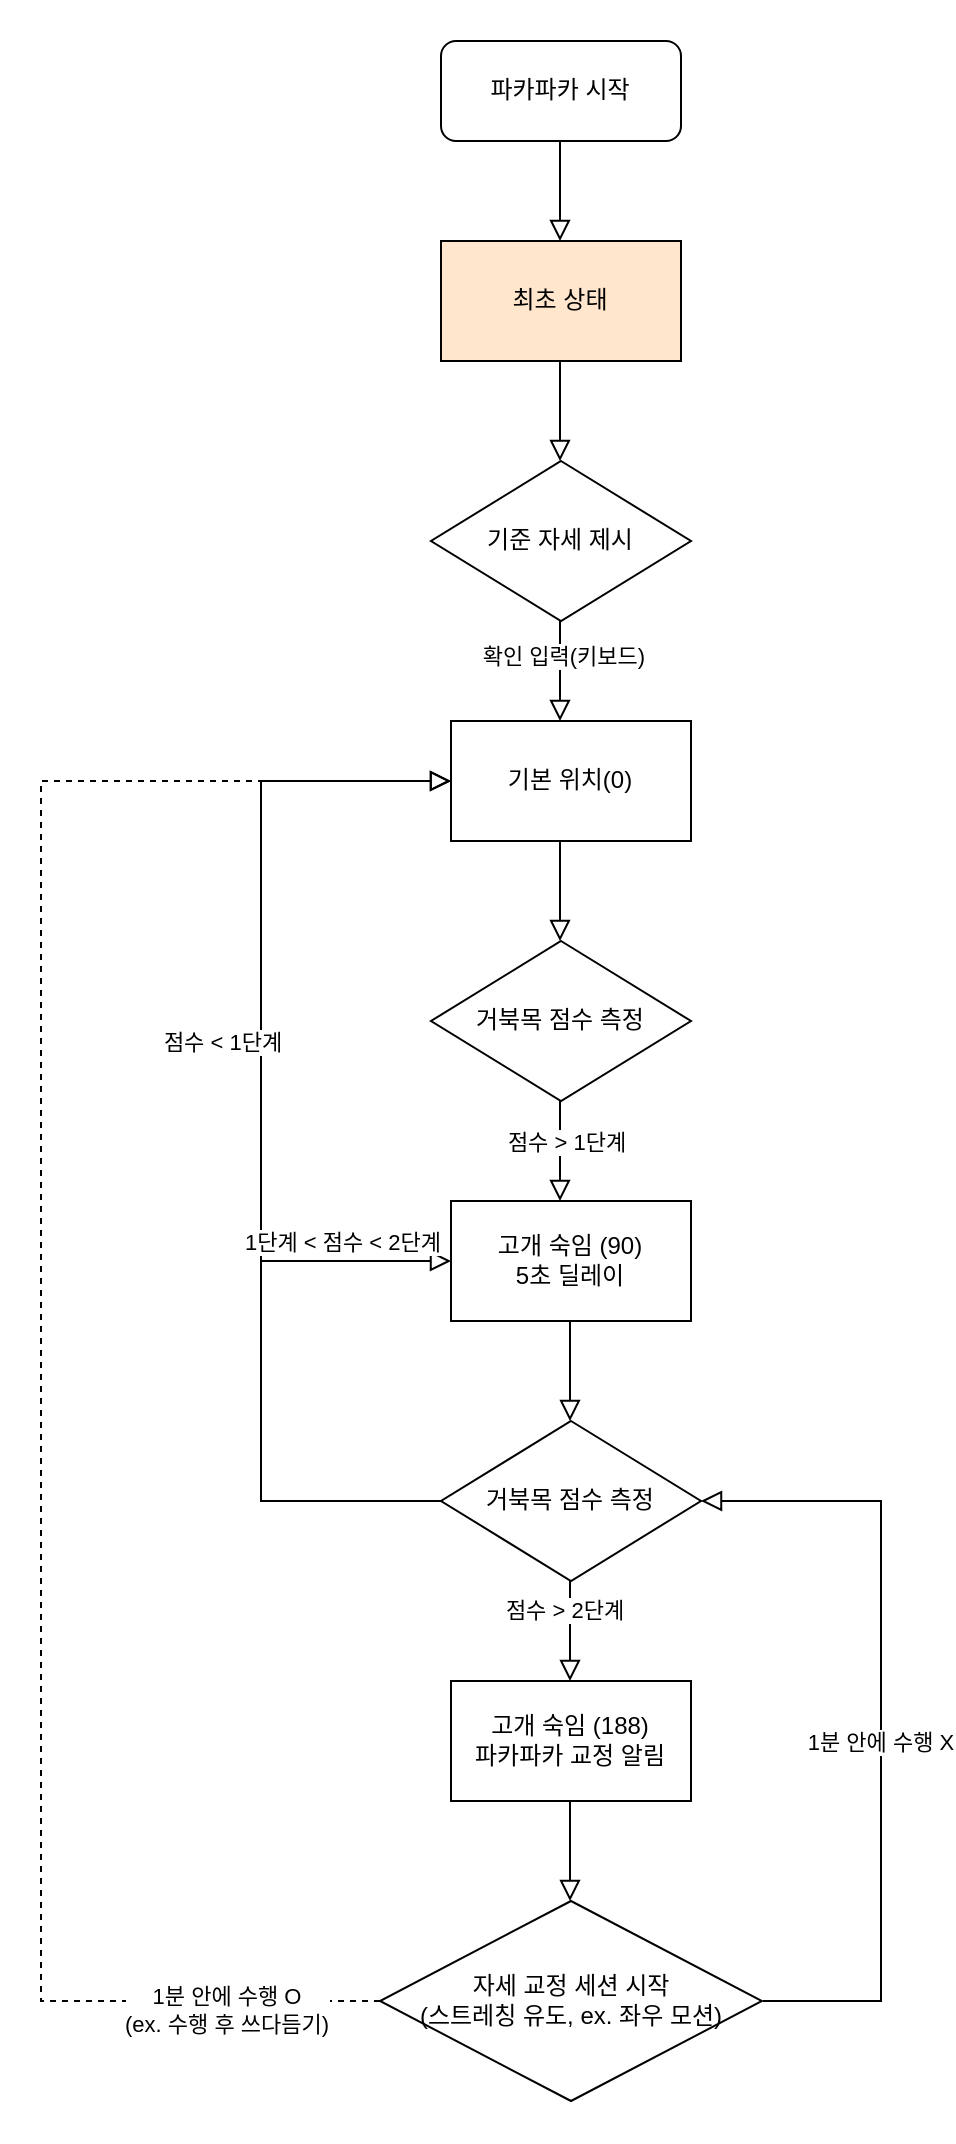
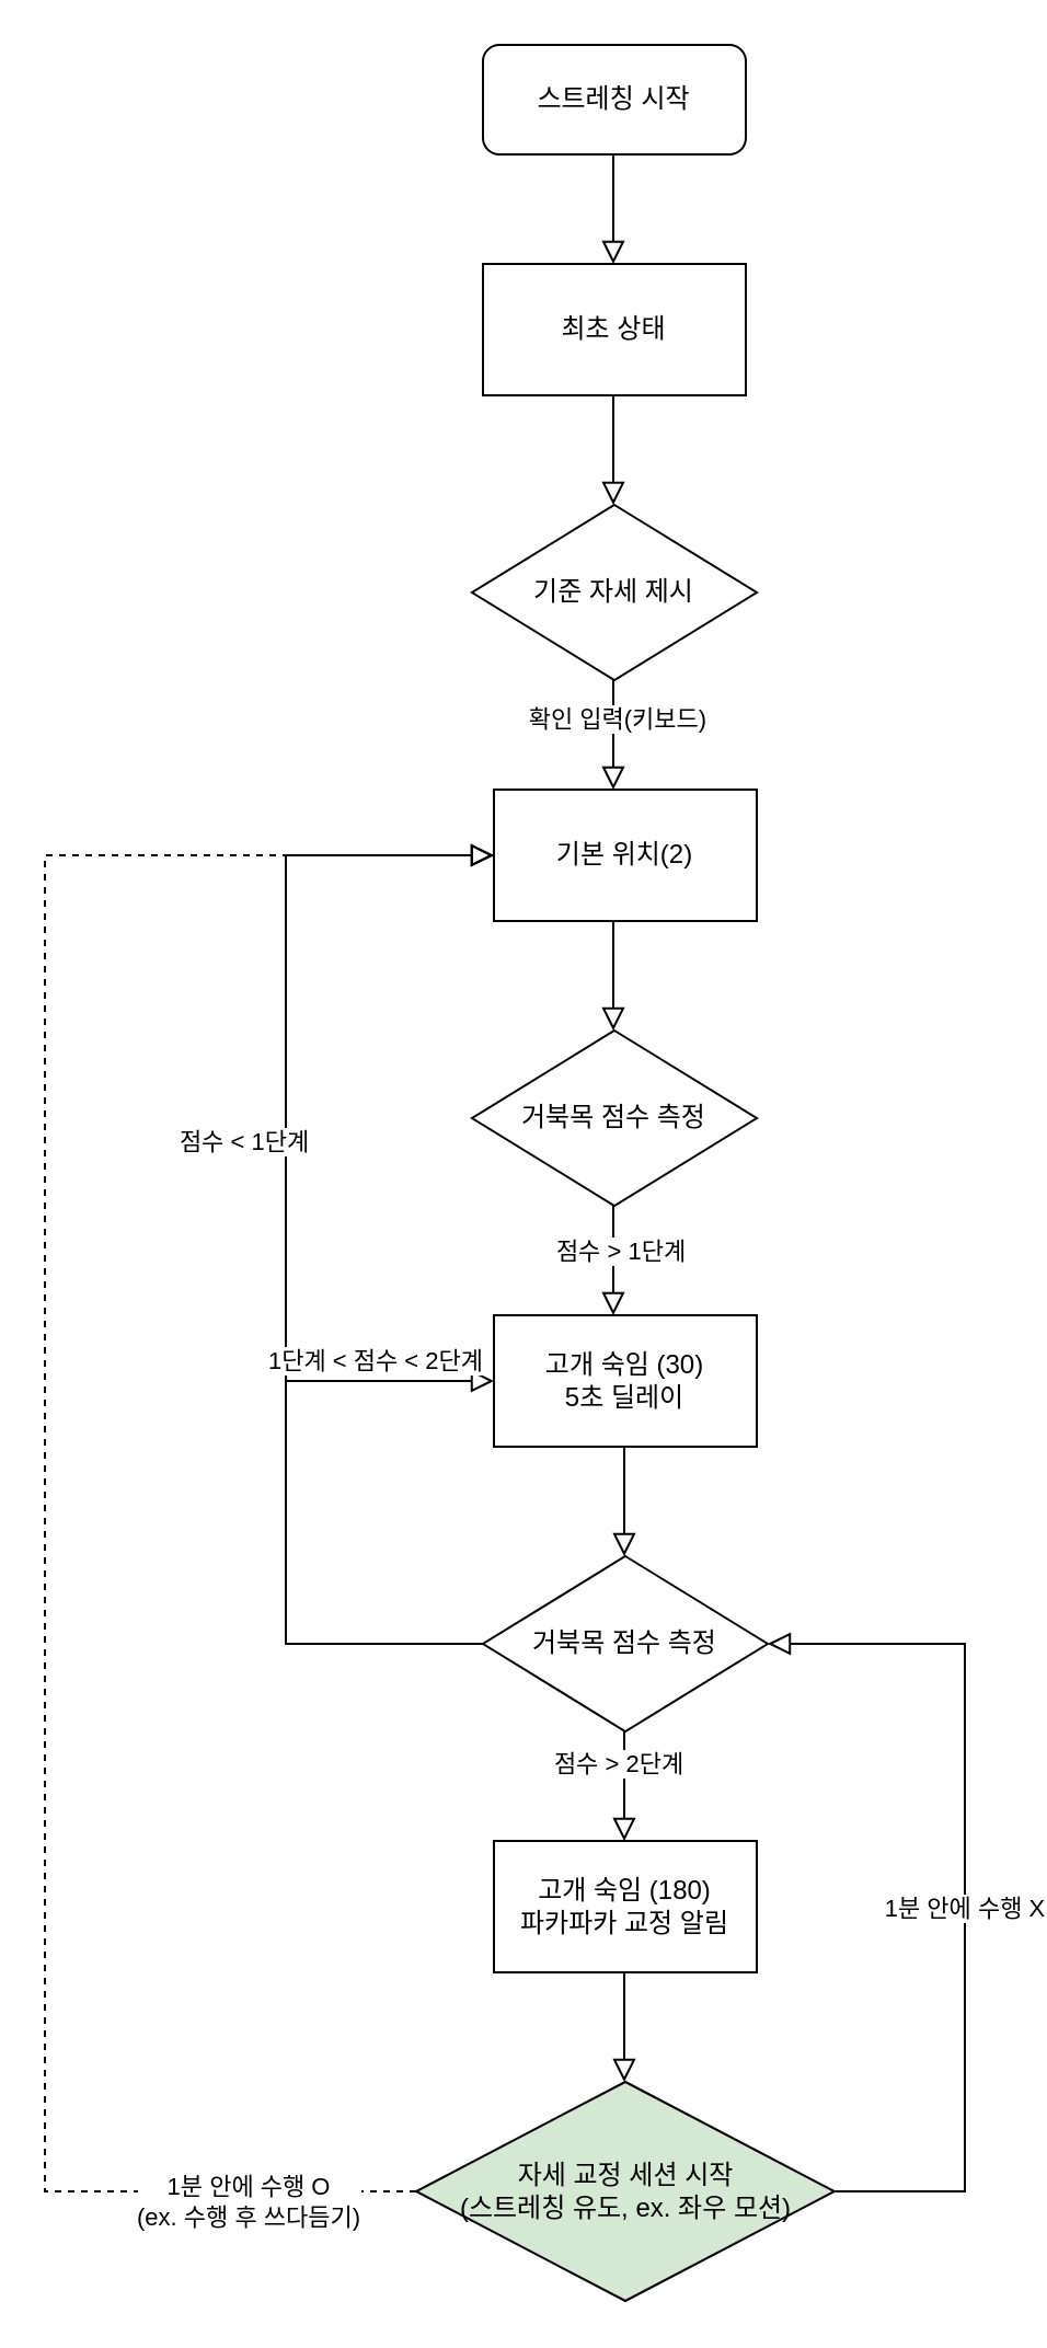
  <mxCell id="0" />
  <mxCell id="1" parent="0" />
- <mxCell id="2" value="파카파카 시작" style="rounded=1;whiteSpace=wrap;html=1;" vertex="1" parent="1"><mxGeometry x="220" y="20" width="120" height="50" as="geometry" /></mxCell>
+ <mxCell id="2" value="스트레칭 시작" style="rounded=1;whiteSpace=wrap;html=1;" vertex="1" parent="1"><mxGeometry x="220" y="20" width="120" height="50" as="geometry" /></mxCell>
  <mxCell id="3" value="" style="rounded=0;html=1;jettySize=auto;orthogonalLoop=1;fontSize=11;endArrow=block;endFill=0;endSize=8;strokeWidth=1;shadow=0;labelBackgroundColor=none;edgeStyle=orthogonalEdgeStyle;" edge="1" parent="1"><mxGeometry relative="1" as="geometry"><mxPoint x="280" y="70" as="sourcePoint" /><mxPoint x="279.5" y="120" as="targetPoint" /><Array as="points"><mxPoint x="279.5" y="120" /><mxPoint x="279.5" y="120" /></Array></mxGeometry></mxCell>
  <mxCell id="4" value="기준 자세 제시" style="rhombus;whiteSpace=wrap;html=1;" vertex="1" parent="1"><mxGeometry x="215" y="230" width="130" height="80" as="geometry" /></mxCell>
- <mxCell id="5" value="최초 상태" style="rounded=0;whiteSpace=wrap;html=1;fillColor=#ffe6cc;" vertex="1" parent="1"><mxGeometry x="220" y="120" width="120" height="60" as="geometry" /></mxCell>
- <mxCell id="6" value="고개 숙임 (90)&lt;div&gt;&lt;div&gt;5초 딜레이&lt;/div&gt;&lt;/div&gt;" style="rounded=0;whiteSpace=wrap;html=1;" vertex="1" parent="1"><mxGeometry x="225" y="600" width="120" height="60" as="geometry" /></mxCell>
- <mxCell id="7" value="고개 숙임 (188)&lt;div&gt;파카파카 교정 알림&lt;/div&gt;" style="rounded=0;whiteSpace=wrap;html=1;" vertex="1" parent="1"><mxGeometry x="225" y="840" width="120" height="60" as="geometry" /></mxCell>
- <mxCell id="8" value="자세 교정 세션 시작&lt;div&gt;(스트레칭 유도, ex. 좌우 모션)&lt;/div&gt;" style="rhombus;whiteSpace=wrap;html=1;" vertex="1" parent="1"><mxGeometry x="189.5" y="950" width="191" height="100" as="geometry" /></mxCell>
+ <mxCell id="5" value="최초 상태" style="rounded=0;whiteSpace=wrap;html=1;" vertex="1" parent="1"><mxGeometry x="220" y="120" width="120" height="60" as="geometry" /></mxCell>
+ <mxCell id="6" value="고개 숙임 (30)&lt;div&gt;&lt;div&gt;5초 딜레이&lt;/div&gt;&lt;/div&gt;" style="rounded=0;whiteSpace=wrap;html=1;" vertex="1" parent="1"><mxGeometry x="225" y="600" width="120" height="60" as="geometry" /></mxCell>
+ <mxCell id="7" value="고개 숙임 (180)&lt;div&gt;파카파카 교정 알림&lt;/div&gt;" style="rounded=0;whiteSpace=wrap;html=1;" vertex="1" parent="1"><mxGeometry x="225" y="840" width="120" height="60" as="geometry" /></mxCell>
+ <mxCell id="8" value="자세 교정 세션 시작&lt;div&gt;(스트레칭 유도, ex. 좌우 모션)&lt;/div&gt;" style="rhombus;whiteSpace=wrap;html=1;fillColor=#d5e8d4;" vertex="1" parent="1"><mxGeometry x="189.5" y="950" width="191" height="100" as="geometry" /></mxCell>
  <mxCell id="9" value="" style="rounded=0;html=1;jettySize=auto;orthogonalLoop=1;fontSize=11;endArrow=block;endFill=0;endSize=8;strokeWidth=1;shadow=0;labelBackgroundColor=none;edgeStyle=orthogonalEdgeStyle;" edge="1" parent="1"><mxGeometry relative="1" as="geometry"><mxPoint x="280" y="180" as="sourcePoint" /><mxPoint x="279.5" y="230" as="targetPoint" /><Array as="points"><mxPoint x="279.5" y="230" /><mxPoint x="279.5" y="230" /></Array></mxGeometry></mxCell>
  <mxCell id="10" value="" style="rounded=0;html=1;jettySize=auto;orthogonalLoop=1;fontSize=11;endArrow=block;endFill=0;endSize=8;strokeWidth=1;shadow=0;labelBackgroundColor=none;edgeStyle=orthogonalEdgeStyle;" edge="1" parent="1"><mxGeometry relative="1" as="geometry"><mxPoint x="280" y="310" as="sourcePoint" /><mxPoint x="279.5" y="360" as="targetPoint" /><Array as="points"><mxPoint x="279.5" y="360" /><mxPoint x="279.5" y="360" /></Array></mxGeometry></mxCell>
  <mxCell id="11" value="확인 입력(키보드)&amp;nbsp;" style="edgeLabel;html=1;align=center;verticalAlign=middle;resizable=0;points=[];" vertex="1" connectable="0" parent="10"><mxGeometry x="-0.32" y="3" relative="1" as="geometry"><mxPoint as="offset" /></mxGeometry></mxCell>
- <mxCell id="12" value="기본 위치(0)" style="rounded=0;whiteSpace=wrap;html=1;" vertex="1" parent="1"><mxGeometry x="225" y="360" width="120" height="60" as="geometry" /></mxCell>
+ <mxCell id="12" value="기본 위치(2)" style="rounded=0;whiteSpace=wrap;html=1;" vertex="1" parent="1"><mxGeometry x="225" y="360" width="120" height="60" as="geometry" /></mxCell>
  <mxCell id="13" value="거북목 점수 측정" style="rhombus;whiteSpace=wrap;html=1;" vertex="1" parent="1"><mxGeometry x="215" y="470" width="130" height="80" as="geometry" /></mxCell>
  <mxCell id="14" value="" style="rounded=0;html=1;jettySize=auto;orthogonalLoop=1;fontSize=11;endArrow=block;endFill=0;endSize=8;strokeWidth=1;shadow=0;labelBackgroundColor=none;edgeStyle=orthogonalEdgeStyle;" edge="1" parent="1"><mxGeometry relative="1" as="geometry"><mxPoint x="280" y="420" as="sourcePoint" /><mxPoint x="279.5" y="470" as="targetPoint" /><Array as="points"><mxPoint x="279.5" y="470" /><mxPoint x="279.5" y="470" /></Array></mxGeometry></mxCell>
  <mxCell id="15" value="" style="rounded=0;html=1;jettySize=auto;orthogonalLoop=1;fontSize=11;endArrow=block;endFill=0;endSize=8;strokeWidth=1;shadow=0;labelBackgroundColor=none;edgeStyle=orthogonalEdgeStyle;" edge="1" parent="1"><mxGeometry relative="1" as="geometry"><mxPoint x="280" y="550" as="sourcePoint" /><mxPoint x="279.5" y="600" as="targetPoint" /><Array as="points"><mxPoint x="279.5" y="600" /><mxPoint x="279.5" y="600" /></Array></mxGeometry></mxCell>
  <mxCell id="16" value="점수 &amp;gt; 1단계" style="edgeLabel;html=1;align=center;verticalAlign=middle;resizable=0;points=[];" vertex="1" connectable="0" parent="15"><mxGeometry x="-0.2" y="3" relative="1" as="geometry"><mxPoint as="offset" /></mxGeometry></mxCell>
  <mxCell id="17" value="거북목 점수 측정" style="rhombus;whiteSpace=wrap;html=1;" vertex="1" parent="1"><mxGeometry x="220" y="710" width="130" height="80" as="geometry" /></mxCell>
  <mxCell id="18" value="" style="rounded=0;html=1;jettySize=auto;orthogonalLoop=1;fontSize=11;endArrow=block;endFill=0;endSize=8;strokeWidth=1;shadow=0;labelBackgroundColor=none;edgeStyle=orthogonalEdgeStyle;" edge="1" parent="1"><mxGeometry relative="1" as="geometry"><mxPoint x="285" y="660" as="sourcePoint" /><mxPoint x="284.5" y="710" as="targetPoint" /><Array as="points"><mxPoint x="284.5" y="710" /><mxPoint x="284.5" y="710" /></Array></mxGeometry></mxCell>
  <mxCell id="19" value="" style="rounded=0;html=1;jettySize=auto;orthogonalLoop=1;fontSize=11;endArrow=block;endFill=0;endSize=8;strokeWidth=1;shadow=0;labelBackgroundColor=none;edgeStyle=orthogonalEdgeStyle;entryX=0;entryY=0.5;entryDx=0;entryDy=0;" edge="1" parent="1" target="12"><mxGeometry relative="1" as="geometry"><mxPoint x="219.5" y="750" as="sourcePoint" /><mxPoint x="130" y="380" as="targetPoint" /><Array as="points"><mxPoint x="130" y="750" /><mxPoint x="130" y="390" /></Array></mxGeometry></mxCell>
  <mxCell id="20" value="점수 &amp;lt; 1단계" style="edgeLabel;html=1;align=center;verticalAlign=middle;resizable=0;points=[];" vertex="1" connectable="0" parent="19"><mxGeometry x="-0.006" y="-5" relative="1" as="geometry"><mxPoint x="-25" y="-48" as="offset" /></mxGeometry></mxCell>
  <mxCell id="21" value="" style="rounded=0;html=1;jettySize=auto;orthogonalLoop=1;fontSize=11;endArrow=block;endFill=0;endSize=8;strokeWidth=1;shadow=0;labelBackgroundColor=none;edgeStyle=orthogonalEdgeStyle;entryX=0;entryY=0.5;entryDx=0;entryDy=0;" edge="1" parent="1" target="6"><mxGeometry relative="1" as="geometry"><mxPoint x="220" y="750" as="sourcePoint" /><mxPoint x="220" y="630" as="targetPoint" /><Array as="points"><mxPoint x="130" y="750" /><mxPoint x="130" y="630" /></Array></mxGeometry></mxCell>
  <mxCell id="22" value="1단계 &amp;lt; 점수 &amp;lt; 2단계" style="edgeLabel;html=1;align=center;verticalAlign=middle;resizable=0;points=[];" vertex="1" connectable="0" parent="21"><mxGeometry x="0.646" y="-2" relative="1" as="geometry"><mxPoint x="-1" y="-12" as="offset" /></mxGeometry></mxCell>
  <mxCell id="23" value="" style="rounded=0;html=1;jettySize=auto;orthogonalLoop=1;fontSize=11;endArrow=block;endFill=0;endSize=8;strokeWidth=1;shadow=0;labelBackgroundColor=none;edgeStyle=orthogonalEdgeStyle;" edge="1" parent="1"><mxGeometry relative="1" as="geometry"><mxPoint x="285" y="790" as="sourcePoint" /><mxPoint x="284.5" y="840" as="targetPoint" /><Array as="points"><mxPoint x="284.5" y="840" /><mxPoint x="284.5" y="840" /></Array></mxGeometry></mxCell>
  <mxCell id="24" value="점수 &amp;gt; 2단계" style="edgeLabel;html=1;align=center;verticalAlign=middle;resizable=0;points=[];" vertex="1" connectable="0" parent="23"><mxGeometry x="-0.44" y="-3" relative="1" as="geometry"><mxPoint as="offset" /></mxGeometry></mxCell>
  <mxCell id="25" value="" style="rounded=0;html=1;jettySize=auto;orthogonalLoop=1;fontSize=11;endArrow=block;endFill=0;endSize=8;strokeWidth=1;shadow=0;labelBackgroundColor=none;edgeStyle=orthogonalEdgeStyle;" edge="1" parent="1"><mxGeometry relative="1" as="geometry"><mxPoint x="285" y="900" as="sourcePoint" /><mxPoint x="284.5" y="950" as="targetPoint" /><Array as="points"><mxPoint x="284.5" y="950" /><mxPoint x="284.5" y="950" /></Array></mxGeometry></mxCell>
  <mxCell id="26" value="" style="rounded=0;html=1;jettySize=auto;orthogonalLoop=1;fontSize=11;endArrow=block;endFill=0;endSize=8;strokeWidth=1;shadow=0;labelBackgroundColor=none;edgeStyle=orthogonalEdgeStyle;exitX=0;exitY=0.5;exitDx=0;exitDy=0;entryX=0;entryY=0.5;entryDx=0;entryDy=0;dashed=1;" edge="1" parent="1" source="8" target="12"><mxGeometry relative="1" as="geometry"><mxPoint x="70.5" y="960" as="sourcePoint" /><mxPoint x="220" y="390" as="targetPoint" /><Array as="points"><mxPoint x="20" y="1000" /><mxPoint x="20" y="390" /></Array></mxGeometry></mxCell>
  <mxCell id="27" value="1분 안에 수행 O&lt;div&gt;(ex. 수행 후 쓰다듬기)&lt;/div&gt;" style="edgeLabel;html=1;align=center;verticalAlign=middle;resizable=0;points=[];" vertex="1" connectable="0" parent="26"><mxGeometry x="-0.843" y="4" relative="1" as="geometry"><mxPoint as="offset" /></mxGeometry></mxCell>
  <mxCell id="28" value="" style="rounded=0;html=1;jettySize=auto;orthogonalLoop=1;fontSize=11;endArrow=block;endFill=0;endSize=8;strokeWidth=1;shadow=0;labelBackgroundColor=none;edgeStyle=orthogonalEdgeStyle;entryX=1;entryY=0.5;entryDx=0;entryDy=0;" edge="1" parent="1" target="17"><mxGeometry relative="1" as="geometry"><mxPoint x="381" y="1000" as="sourcePoint" /><mxPoint x="530" y="1000" as="targetPoint" /><Array as="points"><mxPoint x="440" y="1000" /><mxPoint x="440" y="750" /></Array></mxGeometry></mxCell>
  <mxCell id="29" value="1분 안에 수행 X" style="edgeLabel;html=1;align=center;verticalAlign=middle;resizable=0;points=[];" vertex="1" connectable="0" parent="28"><mxGeometry x="-0.5" y="1" relative="1" as="geometry"><mxPoint y="-89" as="offset" /></mxGeometry></mxCell>
